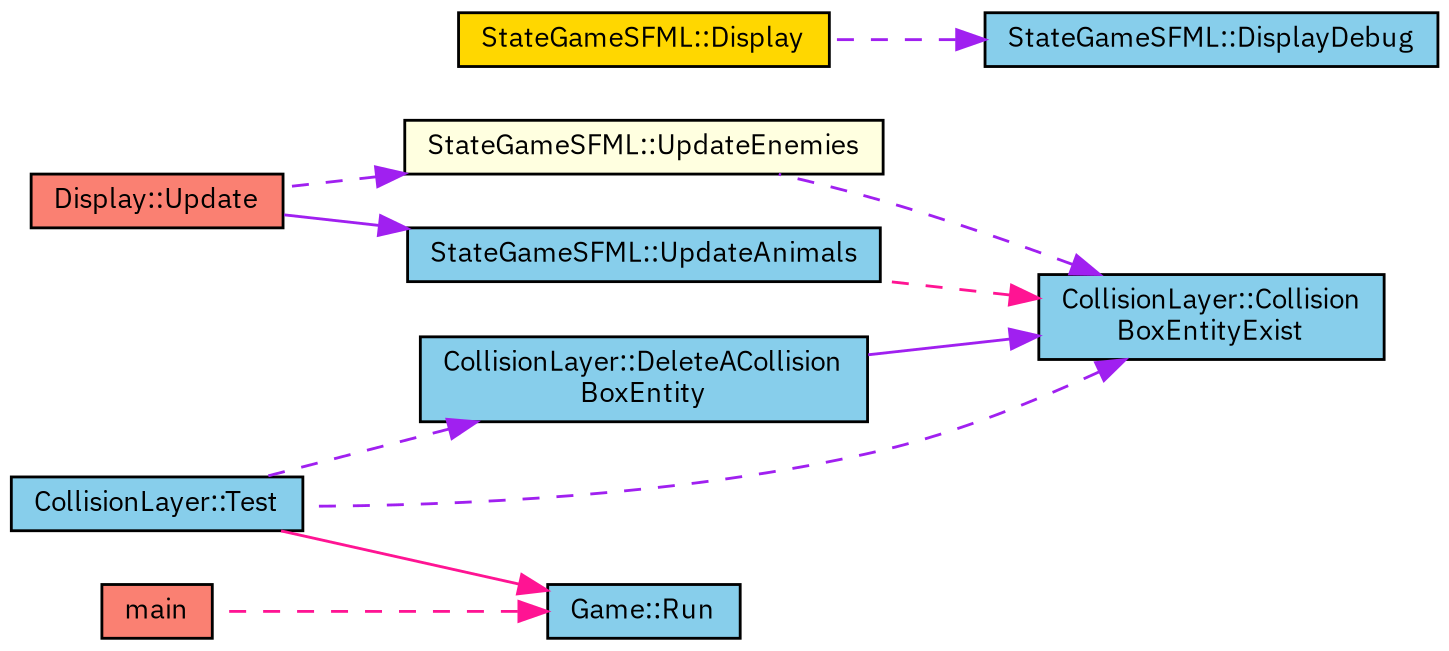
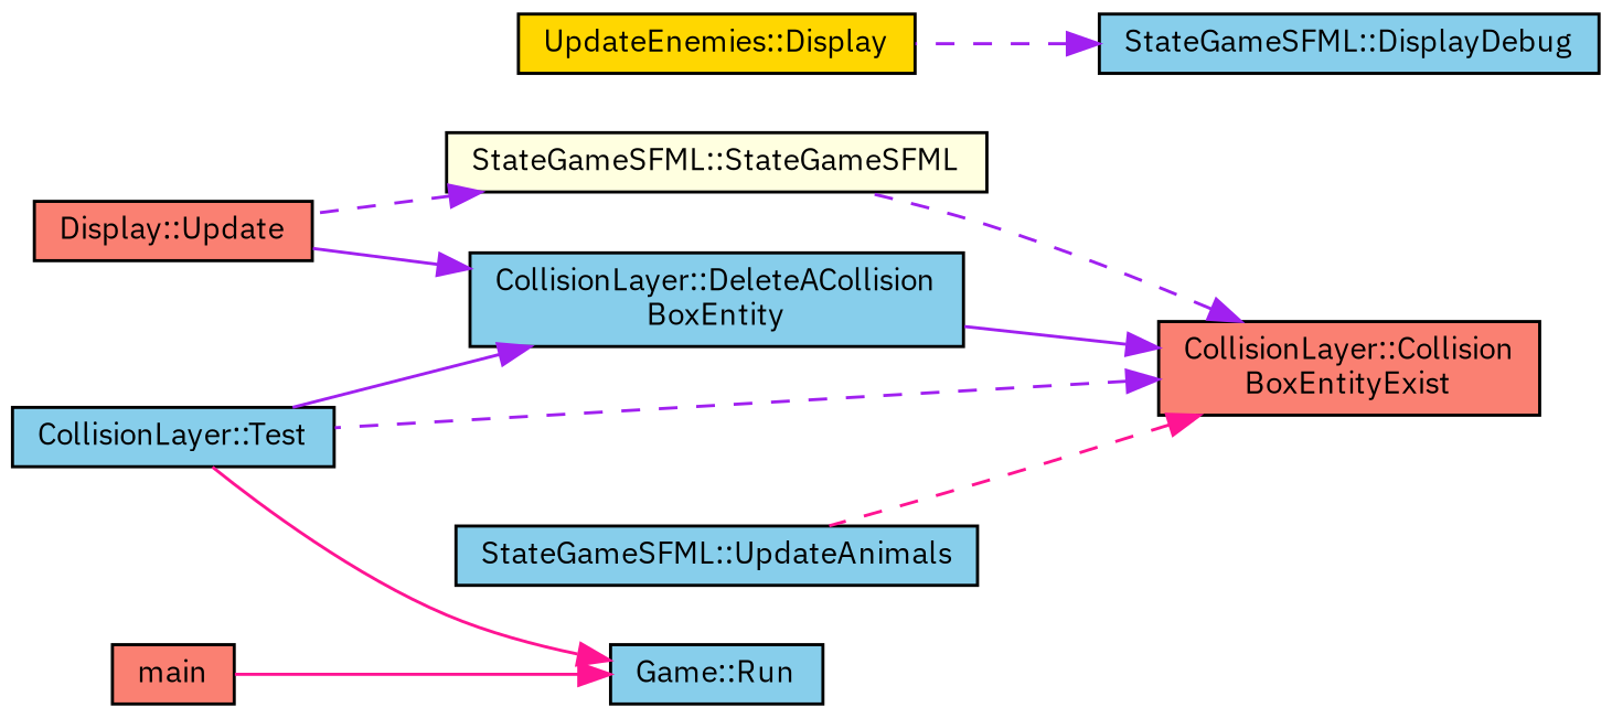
  digraph {
    fontname="IBM Plex Sans"
    rankdir=RL
    node [color=black fillcolor=skyblue fontname="IBM Plex Sans" fontsize=10 shape=record style=filled]
    edge [color=purple dir=back fontname="IBM Plex Sans" fontsize=10 labelfontname=Helvetica labelfontsize=10 style=solid]
-   n1 [fontcolor=black height=0.2 label="CollisionLayer::Collision\lBoxEntityExist" width=0.4]
+   n1 [fillcolor=salmon fontcolor=black height=0.2 label="CollisionLayer::Collision\lBoxEntityExist" width=0.4]
    n2 [height=0.2 label="CollisionLayer::DeleteACollision\lBoxEntity" width=0.4]
    n3 [height=0.2 label="CollisionLayer::Test" width=0.4]
    n4 [height=0.2 label="StateGameSFML::UpdateAnimals" width=0.4]
-   n5 [fillcolor=lightyellow height=0.2 label="StateGameSFML::UpdateEnemies" width=0.4]
+   n5 [fillcolor=lightyellow height=0.2 label="StateGameSFML::StateGameSFML" width=0.4]
    n6 [height=0.2 label="StateGameSFML::DisplayDebug" width=0.4]
-   n7 [fillcolor=gold height=0.2 label="StateGameSFML::Display" width=0.4]
+   n7 [fillcolor=gold height=0.2 label="UpdateEnemies::Display" width=0.4]
    n8 [fillcolor=salmon height=0.2 label="Display::Update" width=0.4]
    n9 [height=0.2 label="Game::Run" width=0.4]
    n10 [fillcolor=salmon height=0.2 label=main width=0.4]
    n1 -> n2
    n1 -> n3 [style=dashed]
    n1 -> n4 [color=deeppink style=dashed]
    n1 -> n5 [style=dashed]
-   n2 -> n3 [style=dashed]
-   n4 -> n8
+   n2 -> n3
+   n2 -> n8
    n5 -> n8 [style=dashed]
    n6 -> n7 [style=dashed]
    n9 -> n3 [color=deeppink]
-   n9 -> n10 [color=deeppink style=dashed]
+   n9 -> n10 [color=deeppink]
  }
